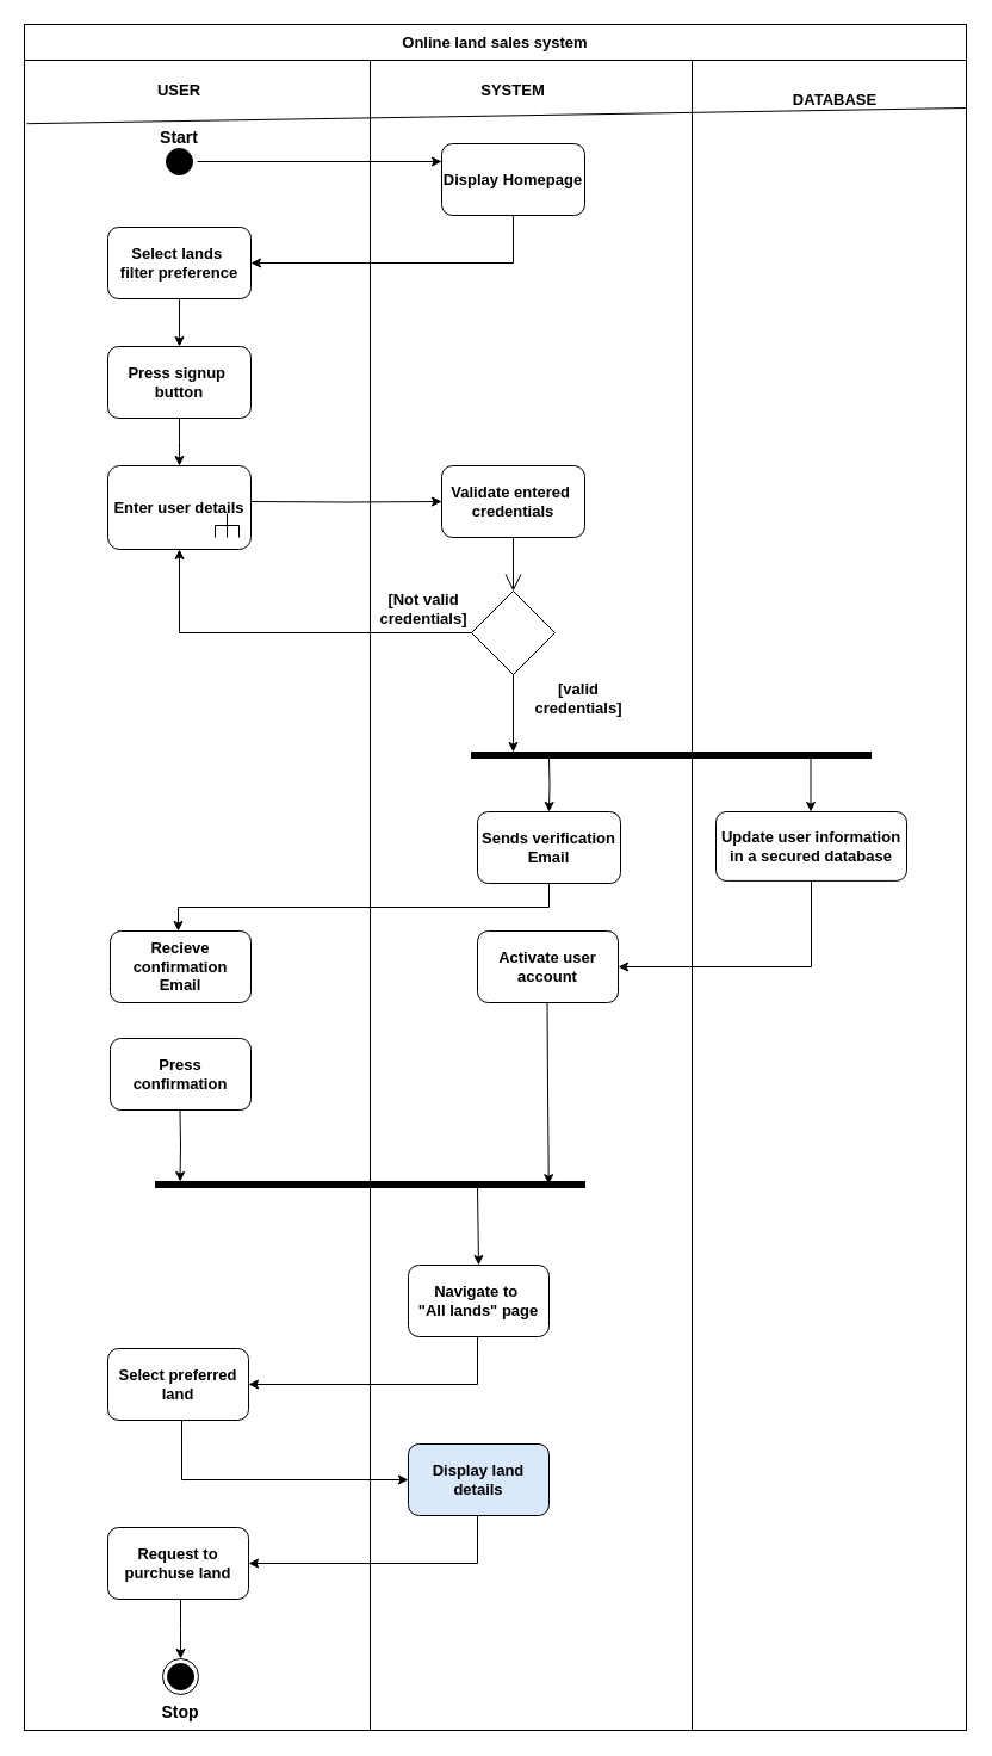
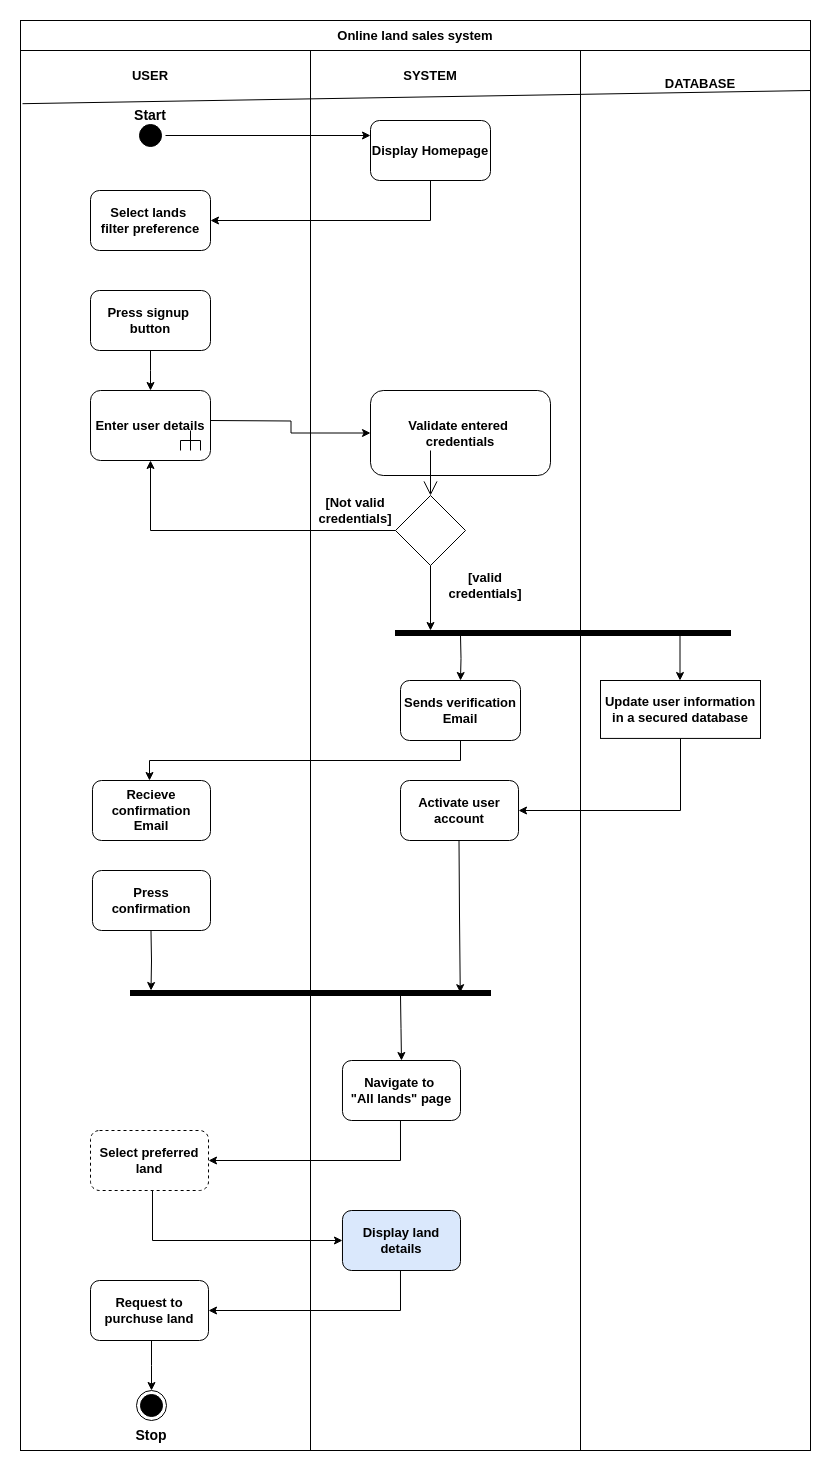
  <mxCell id="0" />
  <mxCell id="1" parent="0" />
  <mxCell id="2" value="" style="group" vertex="1" connectable="0" parent="1"><mxGeometry x="20" y="20" width="790" height="1430" as="geometry" /></mxCell>
  <mxCell id="3" value="&lt;p style=&quot;margin: 4px 0px 0px; text-align: center; font-size: 13px;&quot;&gt;&lt;/p&gt;&lt;p style=&quot;font-size: 13px;&quot;&gt;&lt;/p&gt;" style="shape=rect;html=1;overflow=fill;whiteSpace=wrap;align=center;verticalAlign=top;fontStyle=1;fontSize=13;" vertex="1" parent="2"><mxGeometry y="30" width="290" height="1400" as="geometry" /></mxCell>
  <mxCell id="4" value="" style="group;fontStyle=1;fontSize=13;" vertex="1" connectable="0" parent="2"><mxGeometry x="560" y="30" width="230" height="1400" as="geometry" /></mxCell>
  <mxCell id="5" value="&lt;p style=&quot;margin: 4px 0px 0px; text-align: center; font-size: 13px;&quot;&gt;&lt;/p&gt;&lt;p style=&quot;font-size: 13px;&quot;&gt;&lt;/p&gt;" style="shape=rect;html=1;overflow=fill;whiteSpace=wrap;align=center;verticalAlign=top;fontStyle=1;fontSize=13;" vertex="1" parent="4"><mxGeometry width="230" height="1400.0" as="geometry" /></mxCell>
  <mxCell id="6" value="DATABASE" style="text;html=1;align=center;verticalAlign=middle;whiteSpace=wrap;rounded=0;fontStyle=1;fontSize=13;" vertex="1" parent="4"><mxGeometry x="90" y="13.208" width="60" height="39.623" as="geometry" /></mxCell>
- <mxCell id="7" value="Update user information in a secured database" style="rounded=1;whiteSpace=wrap;html=1;fontStyle=1;fontSize=13;" vertex="1" parent="4"><mxGeometry x="20" y="630" width="160" height="57.92" as="geometry" /></mxCell>
+ <mxCell id="7" value="Update user information in a secured database" style="whiteSpace=wrap;html=1;fontStyle=1;fontSize=13;rounded=0;" vertex="1" parent="4"><mxGeometry x="20" y="630" width="160" height="57.92" as="geometry" /></mxCell>
  <mxCell id="8" value="" style="edgeStyle=orthogonalEdgeStyle;rounded=0;orthogonalLoop=1;jettySize=auto;html=1;entryX=0.5;entryY=0;entryDx=0;entryDy=0;fontSize=13;" edge="1" parent="4"><mxGeometry relative="1" as="geometry"><mxPoint x="99.5" y="585" as="sourcePoint" /><mxPoint x="99.5" y="630" as="targetPoint" /><Array as="points" /></mxGeometry></mxCell>
  <mxCell id="9" value="&lt;p style=&quot;margin: 4px 0px 0px; text-align: center; font-size: 13px;&quot;&gt;&lt;/p&gt;&lt;p style=&quot;font-size: 13px;&quot;&gt;&lt;/p&gt;" style="shape=rect;html=1;overflow=fill;whiteSpace=wrap;align=center;verticalAlign=top;fontStyle=1;fontSize=13;" vertex="1" parent="2"><mxGeometry x="290" y="30" width="270" height="1400" as="geometry" /></mxCell>
  <mxCell id="10" value="Online land sales system" style="rounded=0;whiteSpace=wrap;html=1;fontStyle=1;align=center;fontSize=13;" vertex="1" parent="2"><mxGeometry width="790" height="30" as="geometry" /></mxCell>
  <mxCell id="11" value="" style="endArrow=none;html=1;rounded=0;exitX=0.007;exitY=0.038;exitDx=0;exitDy=0;exitPerimeter=0;fontSize=13;" edge="1" parent="2" source="3"><mxGeometry width="50" height="50" relative="1" as="geometry"><mxPoint x="50" y="120" as="sourcePoint" /><mxPoint x="790" y="70" as="targetPoint" /></mxGeometry></mxCell>
  <mxCell id="12" value="USER" style="text;html=1;align=center;verticalAlign=middle;whiteSpace=wrap;rounded=0;fontStyle=1;fontSize=13;" vertex="1" parent="2"><mxGeometry x="100" y="40" width="60" height="30" as="geometry" /></mxCell>
  <mxCell id="13" value="SYSTEM" style="text;html=1;align=center;verticalAlign=middle;whiteSpace=wrap;rounded=0;fontStyle=1;fontSize=13;" vertex="1" parent="2"><mxGeometry x="380" y="40" width="60" height="30" as="geometry" /></mxCell>
  <mxCell id="14" value="" style="ellipse;html=1;shape=startState;fontSize=13;fillColor=#000000;" vertex="1" parent="2"><mxGeometry x="115" y="100" width="30" height="30" as="geometry" /></mxCell>
  <mxCell id="15" value="" style="endArrow=classic;html=1;rounded=0;exitX=1;exitY=0.5;exitDx=0;exitDy=0;entryX=0;entryY=0.25;entryDx=0;entryDy=0;fontSize=13;" edge="1" parent="2" source="14" target="16"><mxGeometry width="50" height="50" relative="1" as="geometry"><mxPoint x="170" y="170" as="sourcePoint" /><mxPoint x="220" y="120" as="targetPoint" /></mxGeometry></mxCell>
  <mxCell id="16" value="Display Homepage" style="rounded=1;whiteSpace=wrap;html=1;fontStyle=1;fontSize=13;" vertex="1" parent="2"><mxGeometry x="350" y="100" width="120" height="60" as="geometry" /></mxCell>
  <mxCell id="17" value="" style="endArrow=classic;html=1;rounded=0;exitX=0.5;exitY=1;exitDx=0;exitDy=0;entryX=1;entryY=0.5;entryDx=0;entryDy=0;fontSize=13;" edge="1" parent="2" source="16" target="19"><mxGeometry width="50" height="50" relative="1" as="geometry"><mxPoint x="155" y="125" as="sourcePoint" /><mxPoint x="360" y="125" as="targetPoint" /><Array as="points"><mxPoint x="410" y="200" /></Array></mxGeometry></mxCell>
- <mxCell id="18" value="" style="edgeStyle=orthogonalEdgeStyle;rounded=0;orthogonalLoop=1;jettySize=auto;html=1;fontSize=13;" edge="1" parent="2" source="19" target="21"><mxGeometry relative="1" as="geometry" /></mxCell>
  <mxCell id="19" value="Select lands&amp;nbsp;&lt;div style=&quot;font-size: 13px;&quot;&gt;filter preference&lt;/div&gt;" style="rounded=1;whiteSpace=wrap;html=1;fontStyle=1;fontSize=13;" vertex="1" parent="2"><mxGeometry x="70" y="170" width="120" height="60" as="geometry" /></mxCell>
  <mxCell id="20" value="" style="edgeStyle=orthogonalEdgeStyle;rounded=0;orthogonalLoop=1;jettySize=auto;html=1;fontSize=13;" edge="1" parent="2" source="21"><mxGeometry relative="1" as="geometry"><mxPoint x="130" y="370" as="targetPoint" /></mxGeometry></mxCell>
  <mxCell id="21" value="Press signup&amp;nbsp;&lt;div style=&quot;font-size: 13px;&quot;&gt;button&lt;/div&gt;" style="rounded=1;whiteSpace=wrap;html=1;fontStyle=1;fontSize=13;" vertex="1" parent="2"><mxGeometry x="70" y="270" width="120" height="60" as="geometry" /></mxCell>
  <mxCell id="22" value="" style="edgeStyle=orthogonalEdgeStyle;rounded=0;orthogonalLoop=1;jettySize=auto;html=1;fontSize=13;" edge="1" parent="2" target="23"><mxGeometry relative="1" as="geometry"><mxPoint x="190" y="400" as="sourcePoint" /></mxGeometry></mxCell>
- <mxCell id="23" value="Validate entered&amp;nbsp;&lt;div style=&quot;font-size: 13px;&quot;&gt;credentials&lt;/div&gt;" style="rounded=1;whiteSpace=wrap;html=1;fontStyle=1;fontSize=13;" vertex="1" parent="2"><mxGeometry x="350" y="370" width="120" height="60" as="geometry" /></mxCell>
+ <mxCell id="23" value="Validate entered&amp;nbsp;&lt;div style=&quot;font-size: 13px;&quot;&gt;credentials&lt;/div&gt;" style="rounded=1;whiteSpace=wrap;html=1;fontStyle=1;fontSize=13;" vertex="1" parent="2"><mxGeometry x="350" y="370" width="180" height="85" as="geometry" /></mxCell>
  <mxCell id="24" value="&lt;span style=&quot;font-weight: 700; font-size: 13px;&quot;&gt;Enter user details&lt;/span&gt;" style="html=1;shape=mxgraph.sysml.callBehAct;whiteSpace=wrap;align=center;fontSize=13;" vertex="1" parent="2"><mxGeometry x="70" y="370" width="120" height="70" as="geometry" /></mxCell>
  <mxCell id="25" value="" style="edgeStyle=orthogonalEdgeStyle;rounded=0;orthogonalLoop=1;jettySize=auto;html=1;fontSize=13;" edge="1" parent="2" source="26" target="30"><mxGeometry relative="1" as="geometry"><Array as="points"><mxPoint x="410" y="610" /><mxPoint x="410" y="610" /></Array></mxGeometry></mxCell>
  <mxCell id="26" value="" style="shape=rhombus;html=1;verticalLabelPosition=bottom;verticalAlignment=top;fontSize=13;" vertex="1" parent="2"><mxGeometry x="375" y="475" width="70" height="70" as="geometry" /></mxCell>
  <mxCell id="27" value="" style="edgeStyle=elbowEdgeStyle;html=1;elbow=horizontal;align=right;verticalAlign=bottom;endArrow=none;rounded=0;labelBackgroundColor=none;startArrow=open;startSize=12;fontSize=13;" edge="1" source="26" parent="2"><mxGeometry relative="1" as="geometry"><mxPoint x="410" y="430" as="targetPoint" /></mxGeometry></mxCell>
  <mxCell id="28" value="" style="edgeStyle=orthogonalEdgeStyle;rounded=0;orthogonalLoop=1;jettySize=auto;html=1;exitX=0;exitY=0.5;exitDx=0;exitDy=0;entryX=0.5;entryY=1;entryDx=0;entryDy=0;entryPerimeter=0;fontSize=13;" edge="1" parent="2" source="26" target="24"><mxGeometry relative="1" as="geometry"><mxPoint x="200" y="410" as="sourcePoint" /><mxPoint x="360" y="410" as="targetPoint" /></mxGeometry></mxCell>
  <mxCell id="29" value="[Not valid credentials]" style="text;html=1;align=center;verticalAlign=middle;whiteSpace=wrap;rounded=0;fontStyle=1;fontSize=13;" vertex="1" parent="2"><mxGeometry x="295" y="475" width="80" height="30" as="geometry" /></mxCell>
  <mxCell id="30" value="" style="html=1;points=[];perimeter=orthogonalPerimeter;fillColor=strokeColor;direction=south;fontSize=13;" vertex="1" parent="2"><mxGeometry x="375" y="610" width="335" height="5" as="geometry" /></mxCell>
  <mxCell id="31" value="[valid credentials]" style="text;html=1;align=center;verticalAlign=middle;whiteSpace=wrap;rounded=0;fontStyle=1;fontSize=13;" vertex="1" parent="2"><mxGeometry x="410" y="550" width="110" height="30" as="geometry" /></mxCell>
  <mxCell id="32" value="" style="edgeStyle=orthogonalEdgeStyle;rounded=0;orthogonalLoop=1;jettySize=auto;html=1;entryX=0.5;entryY=0;entryDx=0;entryDy=0;fontSize=13;" edge="1" parent="2" target="33"><mxGeometry relative="1" as="geometry"><mxPoint x="440" y="615" as="sourcePoint" /><mxPoint x="440" y="640" as="targetPoint" /><Array as="points" /></mxGeometry></mxCell>
  <mxCell id="33" value="Sends verification&lt;br style=&quot;font-size: 13px;&quot;&gt;Email" style="rounded=1;whiteSpace=wrap;html=1;fontStyle=1;fontSize=13;" vertex="1" parent="2"><mxGeometry x="380" y="660" width="120" height="60" as="geometry" /></mxCell>
  <mxCell id="34" value="Recieve confirmation Email" style="rounded=1;whiteSpace=wrap;html=1;fontStyle=1;fontSize=13;" vertex="1" parent="2"><mxGeometry x="71.97" y="760" width="118.033" height="60.0" as="geometry" /></mxCell>
  <mxCell id="35" value="" style="edgeStyle=orthogonalEdgeStyle;rounded=0;orthogonalLoop=1;jettySize=auto;html=1;exitX=0.5;exitY=1;exitDx=0;exitDy=0;fontSize=13;" edge="1" parent="2" source="33"><mxGeometry relative="1" as="geometry"><mxPoint x="440" y="740" as="sourcePoint" /><mxPoint x="129" y="760" as="targetPoint" /><Array as="points"><mxPoint x="440" y="740" /><mxPoint x="129" y="740" /></Array></mxGeometry></mxCell>
  <mxCell id="36" value="" style="edgeStyle=elbowEdgeStyle;rounded=0;orthogonalLoop=1;jettySize=auto;html=1;entryX=1;entryY=0.5;entryDx=0;entryDy=0;fontSize=13;exitX=0.5;exitY=1;exitDx=0;exitDy=0;" edge="1" parent="2" source="7" target="37"><mxGeometry relative="1" as="geometry"><mxPoint x="660" y="740" as="sourcePoint" /><mxPoint x="470" y="810" as="targetPoint" /><Array as="points"><mxPoint x="660" y="780" /></Array></mxGeometry></mxCell>
  <mxCell id="37" value="Activate user account" style="rounded=1;whiteSpace=wrap;html=1;fontStyle=1;fontSize=13;" vertex="1" parent="2"><mxGeometry x="380" y="760" width="118.033" height="60.0" as="geometry" /></mxCell>
  <mxCell id="38" value="Press confirmation" style="rounded=1;whiteSpace=wrap;html=1;fontStyle=1;fontSize=13;" vertex="1" parent="2"><mxGeometry x="71.97" y="850" width="118.033" height="60.0" as="geometry" /></mxCell>
  <mxCell id="39" value="" style="html=1;points=[];perimeter=orthogonalPerimeter;fillColor=strokeColor;direction=south;fontSize=13;" vertex="1" parent="2"><mxGeometry x="110" y="970" width="360" height="5" as="geometry" /></mxCell>
  <mxCell id="40" value="" style="edgeStyle=orthogonalEdgeStyle;rounded=0;orthogonalLoop=1;jettySize=auto;html=1;entryX=0;entryY=0.943;entryDx=0;entryDy=0;entryPerimeter=0;fontSize=13;" edge="1" parent="2" target="39"><mxGeometry relative="1" as="geometry"><mxPoint x="130.49" y="910" as="sourcePoint" /><mxPoint x="130.49" y="940" as="targetPoint" /><Array as="points" /></mxGeometry></mxCell>
  <mxCell id="41" value="" style="edgeStyle=orthogonalEdgeStyle;rounded=0;orthogonalLoop=1;jettySize=auto;html=1;entryX=0.44;entryY=0.084;entryDx=0;entryDy=0;entryPerimeter=0;fontSize=13;" edge="1" parent="2" target="39"><mxGeometry relative="1" as="geometry"><mxPoint x="438.51" y="820" as="sourcePoint" /><mxPoint x="439" y="960" as="targetPoint" /><Array as="points" /></mxGeometry></mxCell>
  <mxCell id="42" value="" style="edgeStyle=orthogonalEdgeStyle;rounded=0;orthogonalLoop=1;jettySize=auto;html=1;entryX=0.5;entryY=0;entryDx=0;entryDy=0;fontSize=13;" edge="1" parent="2" target="43"><mxGeometry relative="1" as="geometry"><mxPoint x="380" y="975" as="sourcePoint" /><mxPoint x="380.51" y="1035" as="targetPoint" /><Array as="points" /></mxGeometry></mxCell>
  <mxCell id="43" value="Navigate to&amp;nbsp;&lt;div style=&quot;font-size: 13px;&quot;&gt;&quot;All lands&quot; page&lt;/div&gt;" style="rounded=1;whiteSpace=wrap;html=1;fontStyle=1;fontSize=13;" vertex="1" parent="2"><mxGeometry x="321.97" y="1040" width="118.033" height="60.0" as="geometry" /></mxCell>
  <mxCell id="44" value="" style="edgeStyle=elbowEdgeStyle;rounded=0;orthogonalLoop=1;jettySize=auto;html=1;entryX=1;entryY=0.5;entryDx=0;entryDy=0;fontSize=13;" edge="1" parent="2" target="45"><mxGeometry relative="1" as="geometry"><mxPoint x="379.99" y="1100" as="sourcePoint" /><mxPoint x="220" y="1160" as="targetPoint" /><Array as="points"><mxPoint x="380" y="1140" /></Array></mxGeometry></mxCell>
- <mxCell id="45" value="Select preferred&lt;div style=&quot;font-size: 13px;&quot;&gt;land&lt;/div&gt;" style="rounded=1;whiteSpace=wrap;html=1;fontStyle=1;fontSize=13;" vertex="1" parent="2"><mxGeometry x="70" y="1110" width="118.033" height="60.0" as="geometry" /></mxCell>
+ <mxCell id="45" value="Select preferred&lt;div style=&quot;font-size: 13px;&quot;&gt;land&lt;/div&gt;" style="rounded=1;whiteSpace=wrap;html=1;fontStyle=1;fontSize=13;dashed=1;" vertex="1" parent="2"><mxGeometry x="70" y="1110" width="118.033" height="60.0" as="geometry" /></mxCell>
  <mxCell id="46" value="Display land details" style="rounded=1;whiteSpace=wrap;html=1;fontStyle=1;fontSize=13;fillColor=#dae8fc;" vertex="1" parent="2"><mxGeometry x="321.97" y="1190" width="118.033" height="60.0" as="geometry" /></mxCell>
  <mxCell id="47" value="" style="edgeStyle=elbowEdgeStyle;rounded=0;orthogonalLoop=1;jettySize=auto;html=1;entryX=0;entryY=0.5;entryDx=0;entryDy=0;fontSize=13;" edge="1" parent="2" target="46"><mxGeometry relative="1" as="geometry"><mxPoint x="131.99" y="1170" as="sourcePoint" /><mxPoint x="-60" y="1210" as="targetPoint" /><Array as="points"><mxPoint x="132" y="1210" /></Array></mxGeometry></mxCell>
  <mxCell id="48" value="" style="edgeStyle=elbowEdgeStyle;rounded=0;orthogonalLoop=1;jettySize=auto;html=1;entryX=1;entryY=0.5;entryDx=0;entryDy=0;fontSize=13;" edge="1" parent="2" target="50"><mxGeometry relative="1" as="geometry"><mxPoint x="379.99" y="1250" as="sourcePoint" /><mxPoint x="220" y="1310" as="targetPoint" /><Array as="points"><mxPoint x="380" y="1290" /></Array></mxGeometry></mxCell>
  <mxCell id="49" value="" style="edgeStyle=elbowEdgeStyle;rounded=0;orthogonalLoop=1;jettySize=auto;html=1;fontSize=13;" edge="1" parent="2" source="50" target="51"><mxGeometry relative="1" as="geometry" /></mxCell>
  <mxCell id="50" value="Request to purchuse land" style="rounded=1;whiteSpace=wrap;html=1;fontStyle=1;fontSize=13;" vertex="1" parent="2"><mxGeometry x="70" y="1260" width="118.033" height="60.0" as="geometry" /></mxCell>
  <mxCell id="51" value="" style="ellipse;html=1;shape=endState;fontSize=13;fillColor=#000000;" vertex="1" parent="2"><mxGeometry x="116" y="1370" width="30" height="30" as="geometry" /></mxCell>
  <mxCell id="52" value="Start" style="text;html=1;align=center;verticalAlign=middle;whiteSpace=wrap;rounded=0;fontStyle=1;fontSize=14;" vertex="1" parent="2"><mxGeometry x="100" y="80" width="60" height="30" as="geometry" /></mxCell>
  <mxCell id="53" value="Stop" style="text;html=1;align=center;verticalAlign=middle;whiteSpace=wrap;rounded=0;fontStyle=1;fontSize=14;" vertex="1" parent="2"><mxGeometry x="101" y="1400" width="60" height="30" as="geometry" /></mxCell>
